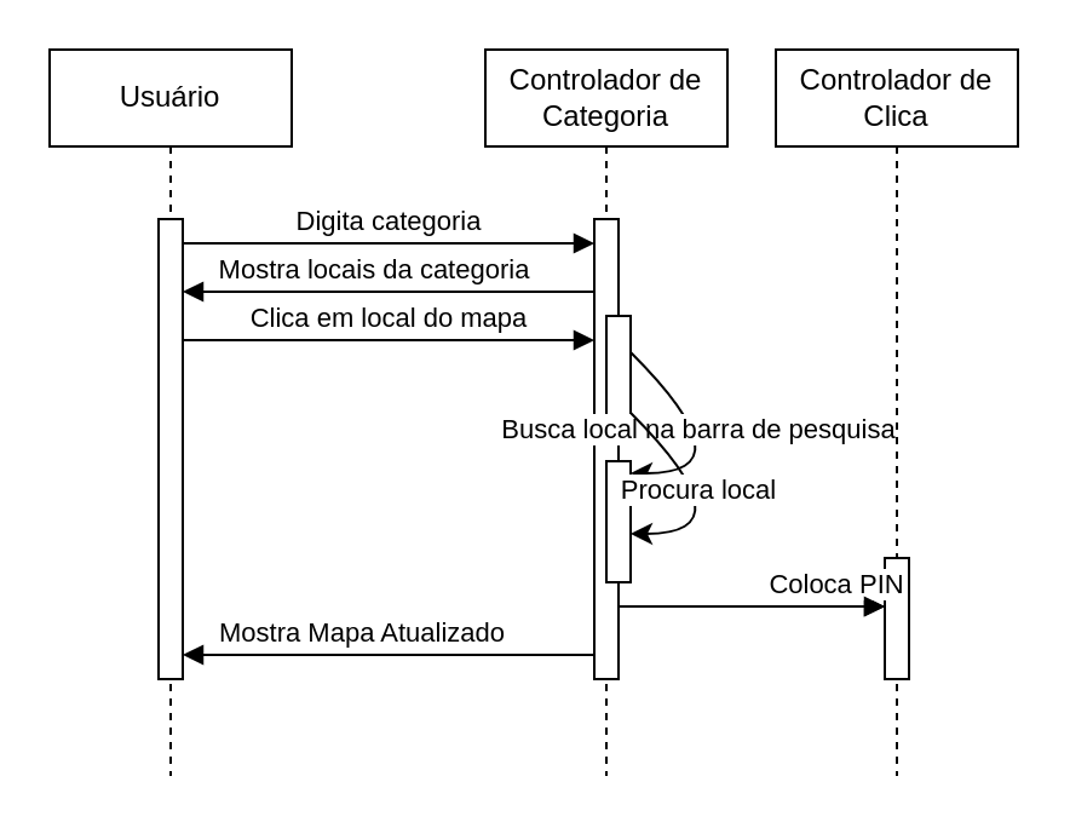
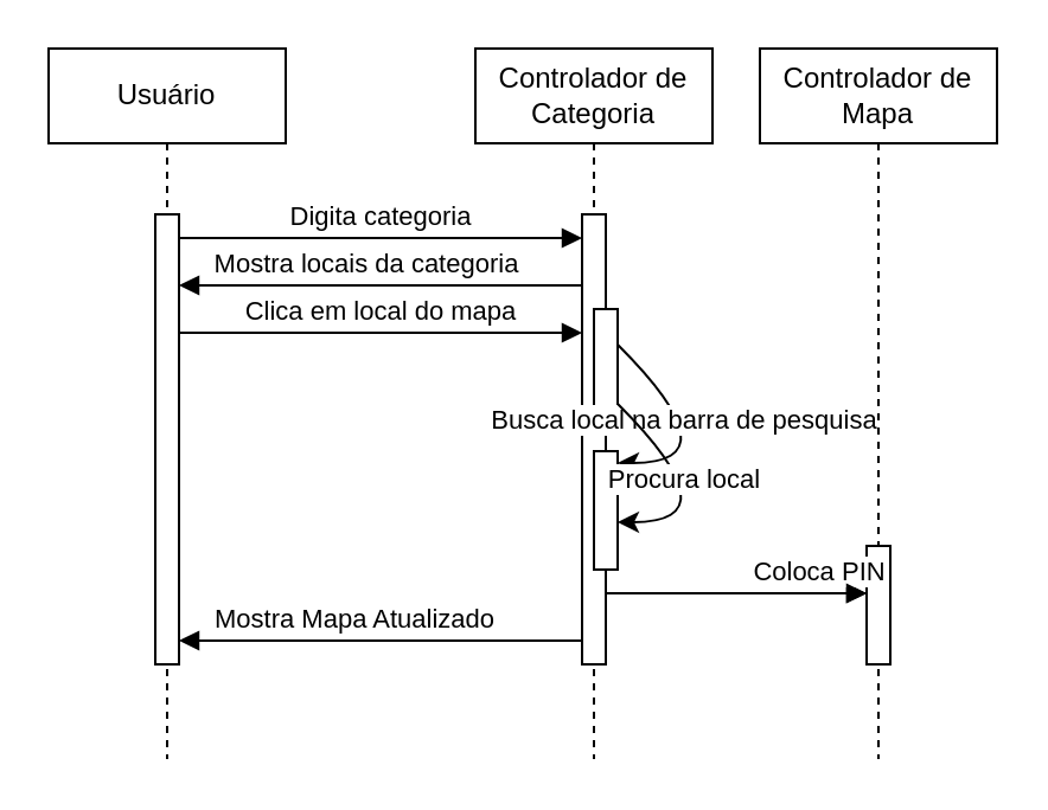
  <mxCell id="0" />
  <mxCell id="1" parent="0" />
  <mxCell id="2" value="Usuário" style="shape=umlLifeline;perimeter=lifelinePerimeter;whiteSpace=wrap;html=1;container=0;dropTarget=0;collapsible=0;recursiveResize=0;outlineConnect=0;portConstraint=eastwest;newEdgeStyle={&quot;edgeStyle&quot;:&quot;elbowEdgeStyle&quot;,&quot;elbow&quot;:&quot;vertical&quot;,&quot;curved&quot;:0,&quot;rounded&quot;:0};" parent="1" vertex="1"><mxGeometry x="20" y="20" width="100" height="300" as="geometry" /></mxCell>
  <mxCell id="3" value="" style="html=1;points=[];perimeter=orthogonalPerimeter;outlineConnect=0;targetShapes=umlLifeline;portConstraint=eastwest;newEdgeStyle={&quot;edgeStyle&quot;:&quot;elbowEdgeStyle&quot;,&quot;elbow&quot;:&quot;vertical&quot;,&quot;curved&quot;:0,&quot;rounded&quot;:0};" parent="2" vertex="1"><mxGeometry x="45" y="70" width="10" height="190" as="geometry" /></mxCell>
  <mxCell id="4" value="Controlador de Categoria" style="shape=umlLifeline;perimeter=lifelinePerimeter;whiteSpace=wrap;html=1;container=0;dropTarget=0;collapsible=0;recursiveResize=0;outlineConnect=0;portConstraint=eastwest;newEdgeStyle={&quot;edgeStyle&quot;:&quot;elbowEdgeStyle&quot;,&quot;elbow&quot;:&quot;vertical&quot;,&quot;curved&quot;:0,&quot;rounded&quot;:0};" parent="1" vertex="1"><mxGeometry x="200" y="20" width="100" height="300" as="geometry" /></mxCell>
  <mxCell id="5" value="" style="html=1;points=[];perimeter=orthogonalPerimeter;outlineConnect=0;targetShapes=umlLifeline;portConstraint=eastwest;newEdgeStyle={&quot;edgeStyle&quot;:&quot;elbowEdgeStyle&quot;,&quot;elbow&quot;:&quot;vertical&quot;,&quot;curved&quot;:0,&quot;rounded&quot;:0};" parent="4" vertex="1"><mxGeometry x="45" y="70" width="10" height="190" as="geometry" /></mxCell>
  <mxCell id="6" value="" style="html=1;points=[];perimeter=orthogonalPerimeter;outlineConnect=0;targetShapes=umlLifeline;portConstraint=eastwest;newEdgeStyle={&quot;edgeStyle&quot;:&quot;elbowEdgeStyle&quot;,&quot;elbow&quot;:&quot;vertical&quot;,&quot;curved&quot;:0,&quot;rounded&quot;:0};" parent="4" vertex="1"><mxGeometry x="50" y="110" width="10" height="50" as="geometry" /></mxCell>
  <mxCell id="7" value="" style="html=1;points=[];perimeter=orthogonalPerimeter;outlineConnect=0;targetShapes=umlLifeline;portConstraint=eastwest;newEdgeStyle={&quot;edgeStyle&quot;:&quot;elbowEdgeStyle&quot;,&quot;elbow&quot;:&quot;vertical&quot;,&quot;curved&quot;:0,&quot;rounded&quot;:0};" parent="4" vertex="1"><mxGeometry x="50" y="170" width="10" height="50" as="geometry" /></mxCell>
  <mxCell id="8" value="Digita categoria" style="html=1;verticalAlign=bottom;endArrow=block;edgeStyle=elbowEdgeStyle;elbow=vertical;curved=0;rounded=0;" parent="1" source="3" target="5" edge="1"><mxGeometry x="0.002" relative="1" as="geometry"><mxPoint x="175" y="110" as="sourcePoint" /><Array as="points"><mxPoint x="160" y="100" /></Array><mxPoint as="offset" /></mxGeometry></mxCell>
  <mxCell id="9" value="" style="curved=1;endArrow=classic;html=1;rounded=0;" parent="1" edge="1"><mxGeometry width="50" height="50" relative="1" as="geometry"><mxPoint x="260" y="145" as="sourcePoint" /><mxPoint x="260" y="195" as="targetPoint" /><Array as="points"><mxPoint x="310" y="195" /></Array></mxGeometry></mxCell>
  <mxCell id="10" value="Busca local na barra de pesquisa" style="edgeLabel;html=1;align=center;verticalAlign=middle;resizable=0;points=[];" parent="9" vertex="1" connectable="0"><mxGeometry x="-0.312" y="-3" relative="1" as="geometry"><mxPoint as="offset" /></mxGeometry></mxCell>
- <mxCell id="11" value="Controlador de Clica" style="shape=umlLifeline;perimeter=lifelinePerimeter;whiteSpace=wrap;html=1;container=0;dropTarget=0;collapsible=0;recursiveResize=0;outlineConnect=0;portConstraint=eastwest;newEdgeStyle={&quot;edgeStyle&quot;:&quot;elbowEdgeStyle&quot;,&quot;elbow&quot;:&quot;vertical&quot;,&quot;curved&quot;:0,&quot;rounded&quot;:0};" parent="1" vertex="1"><mxGeometry x="320" y="20" width="100" height="300" as="geometry" /></mxCell>
+ <mxCell id="11" value="Controlador de Mapa" style="shape=umlLifeline;perimeter=lifelinePerimeter;whiteSpace=wrap;html=1;container=0;dropTarget=0;collapsible=0;recursiveResize=0;outlineConnect=0;portConstraint=eastwest;newEdgeStyle={&quot;edgeStyle&quot;:&quot;elbowEdgeStyle&quot;,&quot;elbow&quot;:&quot;vertical&quot;,&quot;curved&quot;:0,&quot;rounded&quot;:0};" parent="1" vertex="1"><mxGeometry x="320" y="20" width="100" height="300" as="geometry" /></mxCell>
  <mxCell id="12" value="" style="html=1;points=[];perimeter=orthogonalPerimeter;outlineConnect=0;targetShapes=umlLifeline;portConstraint=eastwest;newEdgeStyle={&quot;edgeStyle&quot;:&quot;elbowEdgeStyle&quot;,&quot;elbow&quot;:&quot;vertical&quot;,&quot;curved&quot;:0,&quot;rounded&quot;:0};" parent="11" vertex="1"><mxGeometry x="45" y="210" width="10" height="50" as="geometry" /></mxCell>
  <mxCell id="13" value="Coloca PIN" style="html=1;verticalAlign=bottom;endArrow=block;edgeStyle=elbowEdgeStyle;elbow=vertical;curved=0;rounded=0;" parent="1" edge="1"><mxGeometry x="0.002" relative="1" as="geometry"><mxPoint x="365" y="250" as="sourcePoint" /><Array as="points"><mxPoint x="345" y="250" /></Array><mxPoint x="365" y="250" as="targetPoint" /><mxPoint as="offset" /></mxGeometry></mxCell>
  <mxCell id="14" value="Mostra locais da categoria" style="html=1;verticalAlign=bottom;endArrow=block;edgeStyle=elbowEdgeStyle;elbow=vertical;curved=0;rounded=0;" parent="1" edge="1"><mxGeometry x="0.244" relative="1" as="geometry"><mxPoint x="205" y="120" as="sourcePoint" /><Array as="points"><mxPoint x="245" y="120" /></Array><mxPoint x="75" y="120" as="targetPoint" /><mxPoint as="offset" /></mxGeometry></mxCell>
  <mxCell id="15" value="Clica em local do mapa" style="html=1;verticalAlign=bottom;endArrow=block;edgeStyle=elbowEdgeStyle;elbow=vertical;curved=0;rounded=0;" parent="1" edge="1"><mxGeometry x="0.002" relative="1" as="geometry"><mxPoint x="75" y="140" as="sourcePoint" /><Array as="points"><mxPoint x="170" y="140" /></Array><mxPoint x="245" y="140" as="targetPoint" /><mxPoint as="offset" /></mxGeometry></mxCell>
  <mxCell id="16" value="Mostra Mapa Atualizado" style="html=1;verticalAlign=bottom;endArrow=block;edgeStyle=elbowEdgeStyle;elbow=vertical;curved=0;rounded=0;" parent="1" target="3" edge="1"><mxGeometry x="0.244" relative="1" as="geometry"><mxPoint x="220" y="270" as="sourcePoint" /><Array as="points"><mxPoint x="245" y="270" /></Array><mxPoint x="80" y="270" as="targetPoint" /><mxPoint as="offset" /></mxGeometry></mxCell>
  <mxCell id="17" value="" style="html=1;verticalAlign=bottom;endArrow=block;edgeStyle=elbowEdgeStyle;elbow=vertical;curved=0;rounded=0;" parent="1" edge="1"><mxGeometry x="0.002" relative="1" as="geometry"><mxPoint x="255" y="250" as="sourcePoint" /><Array as="points" /><mxPoint x="365" y="250.167" as="targetPoint" /><mxPoint as="offset" /></mxGeometry></mxCell>
  <mxCell id="18" value="" style="curved=1;endArrow=classic;html=1;rounded=0;" parent="1" edge="1"><mxGeometry width="50" height="50" relative="1" as="geometry"><mxPoint x="260" y="170" as="sourcePoint" /><mxPoint x="260" y="220" as="targetPoint" /><Array as="points"><mxPoint x="310" y="220" /></Array></mxGeometry></mxCell>
  <mxCell id="19" value="Procura local" style="edgeLabel;html=1;align=center;verticalAlign=middle;resizable=0;points=[];" parent="18" vertex="1" connectable="0"><mxGeometry x="-0.312" y="-3" relative="1" as="geometry"><mxPoint as="offset" /></mxGeometry></mxCell>
